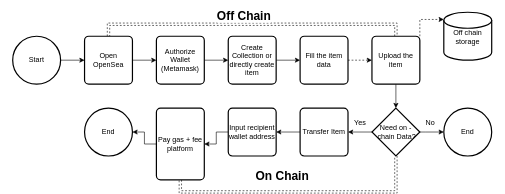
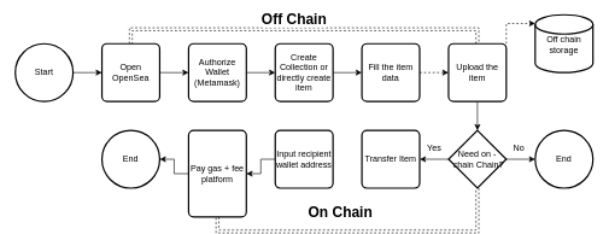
  <mxCell id="0" />
  <mxCell id="1" parent="0" />
  <mxCell id="2" style="edgeStyle=orthogonalEdgeStyle;rounded=0;orthogonalLoop=1;jettySize=auto;html=1;exitX=1;exitY=0.5;exitDx=0;exitDy=0;exitPerimeter=0;entryX=0;entryY=0.5;entryDx=0;entryDy=0;" edge="1" parent="1" source="3" target="7"><mxGeometry relative="1" as="geometry" /></mxCell>
  <mxCell id="3" value="Start" style="strokeWidth=2;html=1;shape=mxgraph.flowchart.start_2;whiteSpace=wrap;" vertex="1" parent="1"><mxGeometry x="20" y="60" width="80" height="80" as="geometry" /></mxCell>
  <mxCell id="4" style="edgeStyle=orthogonalEdgeStyle;rounded=0;orthogonalLoop=1;jettySize=auto;html=1;exitX=1;exitY=0.5;exitDx=0;exitDy=0;entryX=0;entryY=0.5;entryDx=0;entryDy=0;" edge="1" parent="1" source="7" target="9"><mxGeometry relative="1" as="geometry" /></mxCell>
  <mxCell id="5" style="edgeStyle=orthogonalEdgeStyle;rounded=0;orthogonalLoop=1;jettySize=auto;html=1;exitX=0.5;exitY=0;exitDx=0;exitDy=0;entryX=0.5;entryY=0;entryDx=0;entryDy=0;shape=link;dashed=1;" edge="1" parent="1" source="7" target="16"><mxGeometry relative="1" as="geometry" /></mxCell>
  <mxCell id="6" value="&lt;b&gt;Off Chain&lt;/b&gt;" style="edgeLabel;html=1;align=center;verticalAlign=middle;resizable=0;points=[];fontSize=20;" vertex="1" connectable="0" parent="5"><mxGeometry x="0.119" y="4" relative="1" as="geometry"><mxPoint x="-46" y="-12" as="offset" /></mxGeometry></mxCell>
  <mxCell id="7" value="Open OpenSea" style="rounded=1;whiteSpace=wrap;html=1;absoluteArcSize=1;arcSize=14;strokeWidth=2;" vertex="1" parent="1"><mxGeometry x="140" y="60" width="80" height="80" as="geometry" /></mxCell>
  <mxCell id="8" style="edgeStyle=orthogonalEdgeStyle;rounded=0;orthogonalLoop=1;jettySize=auto;html=1;exitX=1;exitY=0.5;exitDx=0;exitDy=0;entryX=0;entryY=0.5;entryDx=0;entryDy=0;" edge="1" parent="1" source="9" target="11"><mxGeometry relative="1" as="geometry" /></mxCell>
  <mxCell id="9" value="Authorize Wallet (Metamask)" style="rounded=1;whiteSpace=wrap;html=1;absoluteArcSize=1;arcSize=14;strokeWidth=2;" vertex="1" parent="1"><mxGeometry x="260" y="60" width="80" height="80" as="geometry" /></mxCell>
  <mxCell id="10" style="edgeStyle=orthogonalEdgeStyle;rounded=0;orthogonalLoop=1;jettySize=auto;html=1;exitX=1;exitY=0.5;exitDx=0;exitDy=0;entryX=0;entryY=0.5;entryDx=0;entryDy=0;" edge="1" parent="1" source="11" target="13"><mxGeometry relative="1" as="geometry" /></mxCell>
  <mxCell id="11" value="Create Collection or directly create item" style="rounded=1;whiteSpace=wrap;html=1;absoluteArcSize=1;arcSize=14;strokeWidth=2;" vertex="1" parent="1"><mxGeometry x="380" y="60" width="80" height="80" as="geometry" /></mxCell>
  <mxCell id="12" style="edgeStyle=orthogonalEdgeStyle;rounded=0;orthogonalLoop=1;jettySize=auto;html=1;exitX=1;exitY=0.5;exitDx=0;exitDy=0;entryX=0;entryY=0.5;entryDx=0;entryDy=0;dashed=1;" edge="1" parent="1" source="13" target="16"><mxGeometry relative="1" as="geometry" /></mxCell>
  <mxCell id="13" value="Fill the item data" style="rounded=1;whiteSpace=wrap;html=1;absoluteArcSize=1;arcSize=14;strokeWidth=2;" vertex="1" parent="1"><mxGeometry x="500" y="60" width="80" height="80" as="geometry" /></mxCell>
  <mxCell id="14" style="edgeStyle=orthogonalEdgeStyle;rounded=0;orthogonalLoop=1;jettySize=auto;html=1;exitX=1;exitY=0;exitDx=0;exitDy=0;entryX=0;entryY=0.15;entryDx=0;entryDy=0;entryPerimeter=0;fontSize=20;dashed=1;" edge="1" parent="1" source="16" target="17"><mxGeometry relative="1" as="geometry" /></mxCell>
  <mxCell id="15" style="edgeStyle=orthogonalEdgeStyle;rounded=0;orthogonalLoop=1;jettySize=auto;html=1;exitX=0.5;exitY=1;exitDx=0;exitDy=0;entryX=0.5;entryY=0;entryDx=0;entryDy=0;entryPerimeter=0;fontSize=12;" edge="1" parent="1" source="16" target="21"><mxGeometry relative="1" as="geometry" /></mxCell>
  <mxCell id="16" value="Upload the item" style="rounded=1;whiteSpace=wrap;html=1;absoluteArcSize=1;arcSize=14;strokeWidth=2;" vertex="1" parent="1"><mxGeometry x="620" y="60" width="80" height="80" as="geometry" /></mxCell>
  <mxCell id="17" value="&lt;p style=&quot;line-height: 63%;&quot;&gt;&lt;font style=&quot;font-size: 12px;&quot;&gt;Off chain storage&lt;/font&gt;&lt;/p&gt;" style="strokeWidth=2;html=1;shape=mxgraph.flowchart.database;whiteSpace=wrap;fontSize=20;align=center;" vertex="1" parent="1"><mxGeometry x="740" y="20" width="80" height="80" as="geometry" /></mxCell>
  <mxCell id="18" style="edgeStyle=orthogonalEdgeStyle;rounded=0;orthogonalLoop=1;jettySize=auto;html=1;exitX=1;exitY=0.5;exitDx=0;exitDy=0;exitPerimeter=0;fontSize=12;" edge="1" parent="1" source="21" target="22"><mxGeometry relative="1" as="geometry"><Array as="points"><mxPoint x="710" y="220" /><mxPoint x="710" y="220" /></Array></mxGeometry></mxCell>
  <mxCell id="19" style="edgeStyle=orthogonalEdgeStyle;rounded=0;orthogonalLoop=1;jettySize=auto;html=1;exitX=0;exitY=0.5;exitDx=0;exitDy=0;exitPerimeter=0;entryX=1;entryY=0.5;entryDx=0;entryDy=0;fontSize=12;" edge="1" parent="1" source="21" target="24"><mxGeometry relative="1" as="geometry" /></mxCell>
  <mxCell id="20" style="edgeStyle=orthogonalEdgeStyle;rounded=0;orthogonalLoop=1;jettySize=auto;html=1;exitX=0.5;exitY=1;exitDx=0;exitDy=0;exitPerimeter=0;entryX=0.5;entryY=1;entryDx=0;entryDy=0;fontSize=12;shape=link;dashed=1;" edge="1" parent="1" source="21" target="30"><mxGeometry relative="1" as="geometry" /></mxCell>
- <mxCell id="21" value="&lt;p style=&quot;line-height: 120%;&quot;&gt;&lt;font style=&quot;font-size: 12px;&quot;&gt;Need&amp;nbsp;&lt;/font&gt;&lt;font style=&quot;background-color: initial; font-size: 12px;&quot;&gt;on -&amp;nbsp;&lt;/font&gt;&lt;span style=&quot;background-color: initial;&quot;&gt;chain Data?&lt;/span&gt;&lt;/p&gt;" style="strokeWidth=2;html=1;shape=mxgraph.flowchart.decision;whiteSpace=wrap;fontSize=12;" vertex="1" parent="1"><mxGeometry x="620" y="180" width="80" height="80" as="geometry" /></mxCell>
+ <mxCell id="21" value="&lt;p style=&quot;line-height: 120%;&quot;&gt;&lt;font style=&quot;font-size: 12px;&quot;&gt;Need&amp;nbsp;&lt;/font&gt;&lt;font style=&quot;background-color: initial; font-size: 12px;&quot;&gt;on -&amp;nbsp;&lt;/font&gt;&lt;span style=&quot;background-color: initial;&quot;&gt;chain Chain?&lt;/span&gt;&lt;/p&gt;" style="strokeWidth=2;html=1;shape=mxgraph.flowchart.decision;whiteSpace=wrap;fontSize=12;" vertex="1" parent="1"><mxGeometry x="620" y="180" width="80" height="80" as="geometry" /></mxCell>
  <mxCell id="22" value="End" style="strokeWidth=2;html=1;shape=mxgraph.flowchart.start_2;whiteSpace=wrap;" vertex="1" parent="1"><mxGeometry x="740" y="180" width="80" height="80" as="geometry" /></mxCell>
- <mxCell id="23" style="edgeStyle=orthogonalEdgeStyle;rounded=0;orthogonalLoop=1;jettySize=auto;html=1;exitX=0;exitY=0.5;exitDx=0;exitDy=0;entryX=1;entryY=0.5;entryDx=0;entryDy=0;fontSize=12;" edge="1" parent="1" source="24" target="28"><mxGeometry relative="1" as="geometry" /></mxCell>
  <mxCell id="24" value="Transfer Item" style="rounded=1;whiteSpace=wrap;html=1;absoluteArcSize=1;arcSize=14;strokeWidth=2;" vertex="1" parent="1"><mxGeometry x="500" y="180" width="80" height="80" as="geometry" /></mxCell>
  <mxCell id="25" value="No" style="text;html=1;align=center;verticalAlign=middle;resizable=0;points=[];autosize=1;strokeColor=none;fillColor=none;fontSize=12;" vertex="1" parent="1"><mxGeometry x="697" y="190" width="40" height="30" as="geometry" /></mxCell>
  <mxCell id="26" value="Yes" style="text;html=1;align=center;verticalAlign=middle;resizable=0;points=[];autosize=1;strokeColor=none;fillColor=none;fontSize=12;" vertex="1" parent="1"><mxGeometry x="580" y="190" width="40" height="30" as="geometry" /></mxCell>
  <mxCell id="27" style="edgeStyle=orthogonalEdgeStyle;rounded=0;orthogonalLoop=1;jettySize=auto;html=1;exitX=0;exitY=0.5;exitDx=0;exitDy=0;entryX=1;entryY=0.5;entryDx=0;entryDy=0;fontSize=12;" edge="1" parent="1" source="28" target="30"><mxGeometry relative="1" as="geometry" /></mxCell>
  <mxCell id="28" value="Input recipient wallet address" style="rounded=1;whiteSpace=wrap;html=1;absoluteArcSize=1;arcSize=14;strokeWidth=2;" vertex="1" parent="1"><mxGeometry x="380" y="180" width="80" height="80" as="geometry" /></mxCell>
  <mxCell id="29" style="edgeStyle=orthogonalEdgeStyle;rounded=0;orthogonalLoop=1;jettySize=auto;html=1;exitX=0;exitY=0.5;exitDx=0;exitDy=0;entryX=1;entryY=0.5;entryDx=0;entryDy=0;entryPerimeter=0;fontSize=12;" edge="1" parent="1" source="30" target="31"><mxGeometry relative="1" as="geometry" /></mxCell>
  <mxCell id="30" value="Pay gas + fee platform" style="rounded=1;whiteSpace=wrap;html=1;absoluteArcSize=1;arcSize=14;strokeWidth=2;" vertex="1" parent="1"><mxGeometry x="260" y="180" width="80" height="120" as="geometry" /></mxCell>
  <mxCell id="31" value="End" style="strokeWidth=2;html=1;shape=mxgraph.flowchart.start_2;whiteSpace=wrap;" vertex="1" parent="1"><mxGeometry x="140" y="180" width="80" height="80" as="geometry" /></mxCell>
  <mxCell id="32" value="&lt;b&gt;On Chain&lt;/b&gt;" style="edgeLabel;html=1;align=center;verticalAlign=middle;resizable=0;points=[];fontSize=20;" vertex="1" connectable="0" parent="1"><mxGeometry x="480" y="289.997" as="geometry"><mxPoint x="-11" y="3" as="offset" /></mxGeometry></mxCell>
